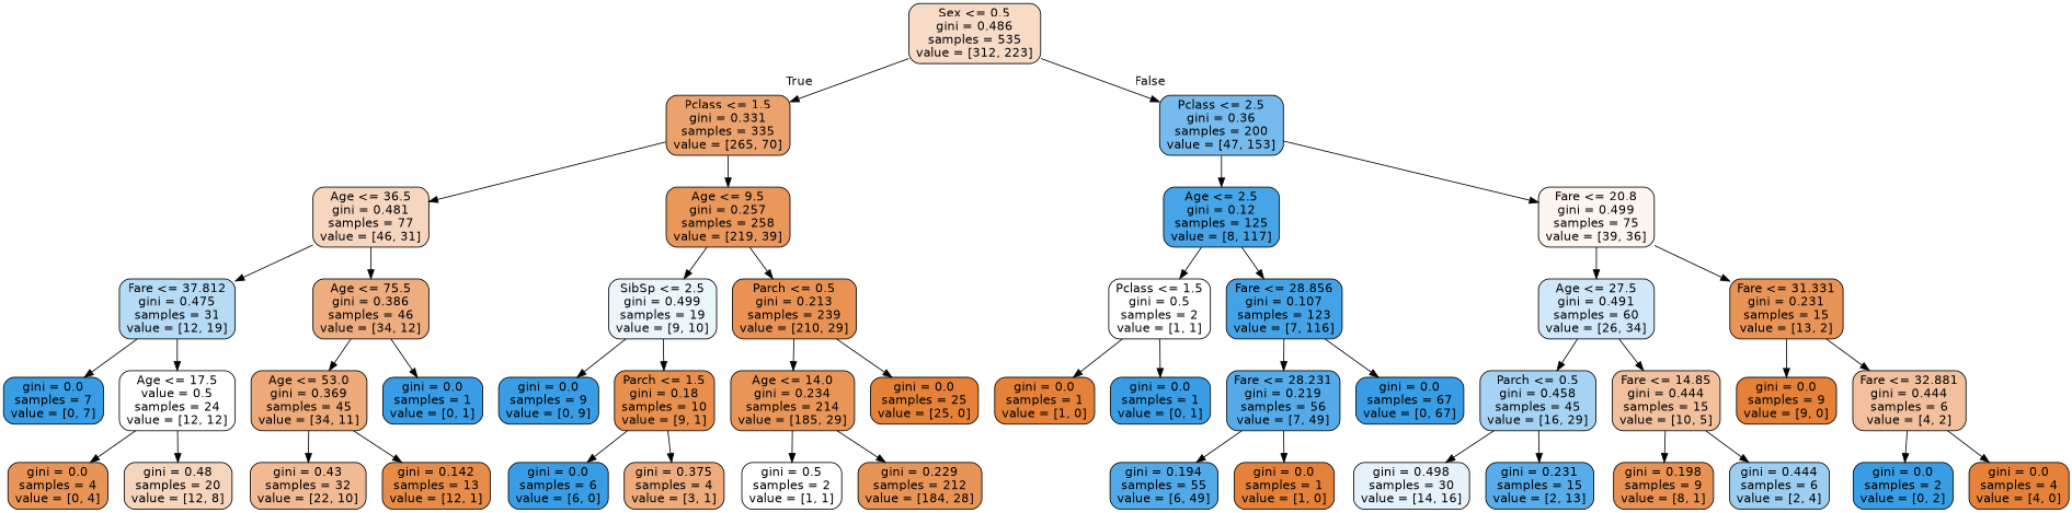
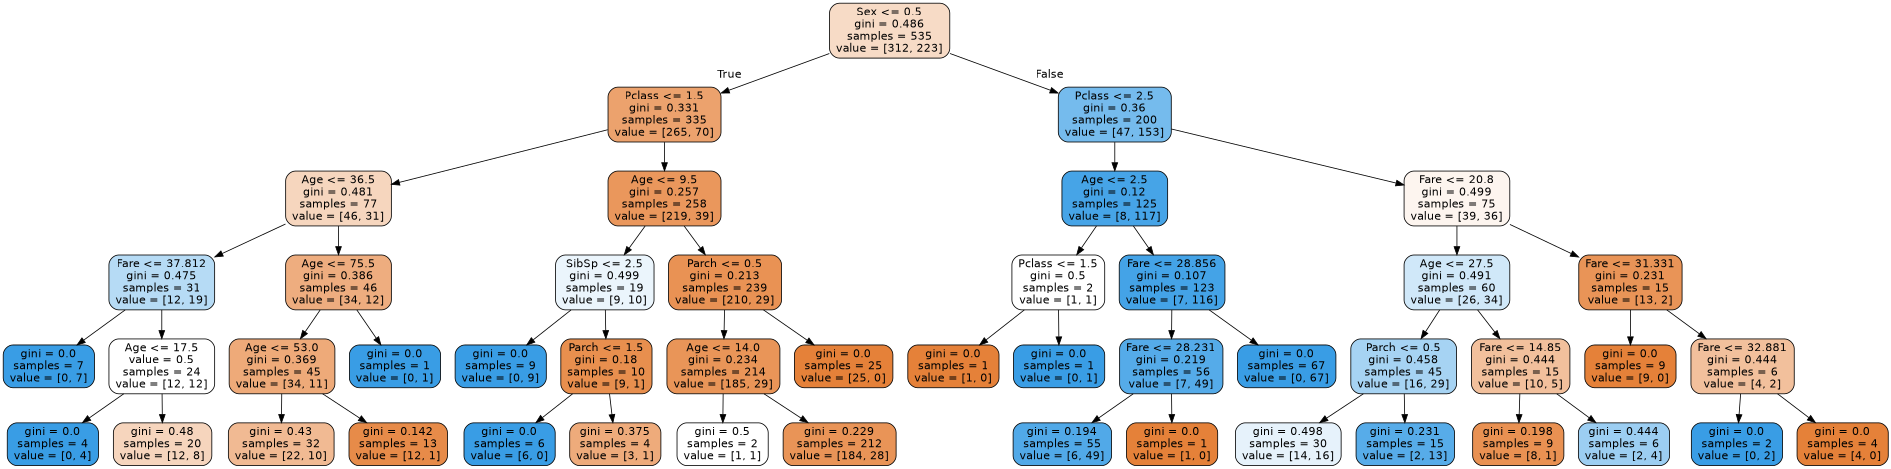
  digraph {
    node [color=black fillcolor="#399de5ff" fontname=helvetica shape=box style="filled, rounded"]
    edge [fontname=helvetica]
    n1 [fillcolor="#e5813949" label="Sex <= 0.5\ngini = 0.486\nsamples = 535\nvalue = [312, 223]"]
    n2 [fillcolor="#e58139bc" label="Pclass <= 1.5\ngini = 0.331\nsamples = 335\nvalue = [265, 70]"]
    n3 [fillcolor="#399de5b1" label="Pclass <= 2.5\ngini = 0.36\nsamples = 200\nvalue = [47, 153]"]
    n4 [fillcolor="#e5813953" label="Age <= 36.5\ngini = 0.481\nsamples = 77\nvalue = [46, 31]"]
    n5 [fillcolor="#e58139d2" label="Age <= 9.5\ngini = 0.257\nsamples = 258\nvalue = [219, 39]"]
    n6 [fillcolor="#399de5ee" label="Age <= 2.5\ngini = 0.12\nsamples = 125\nvalue = [8, 117]"]
    n7 [fillcolor="#e5813914" label="Fare <= 20.8\ngini = 0.499\nsamples = 75\nvalue = [39, 36]"]
    n8 [fillcolor="#399de55e" label="Fare <= 37.812\ngini = 0.475\nsamples = 31\nvalue = [12, 19]"]
    n9 [fillcolor="#e58139a5" label="Age <= 75.5\ngini = 0.386\nsamples = 46\nvalue = [34, 12]"]
    n10 [fillcolor="#399de519" label="SibSp <= 2.5\ngini = 0.499\nsamples = 19\nvalue = [9, 10]"]
    n11 [fillcolor="#e58139dc" label="Parch <= 0.5\ngini = 0.213\nsamples = 239\nvalue = [210, 29]"]
    n12 [label="gini = 0.0\nsamples = 7\nvalue = [0, 7]"]
    n13 [fillcolor="#e5813900" label="Age <= 17.5\nvalue = 0.5\nsamples = 24\nvalue = [12, 12]"]
    n14 [fillcolor="#e58139ac" label="Age <= 53.0\ngini = 0.369\nsamples = 45\nvalue = [34, 11]"]
    n15 [label="gini = 0.0\nsamples = 1\nvalue = [0, 1]"]
-   n16 [fillcolor="#e58139d8" label="gini = 0.0\nsamples = 4\nvalue = [0, 4]"]
+   n16 [label="gini = 0.0\nsamples = 4\nvalue = [0, 4]"]
    n17 [fillcolor="#e5813955" label="gini = 0.48\nsamples = 20\nvalue = [12, 8]"]
    n18 [fillcolor="#e581398b" label="gini = 0.43\nsamples = 32\nvalue = [22, 10]"]
    n19 [fillcolor="#e58139ea" label="gini = 0.142\nsamples = 13\nvalue = [12, 1]"]
    n20 [label="gini = 0.0\nsamples = 9\nvalue = [0, 9]"]
    n21 [fillcolor="#e58139e3" label="Parch <= 1.5\ngini = 0.18\nsamples = 10\nvalue = [9, 1]"]
    n22 [fillcolor="#e58139d7" label="Age <= 14.0\ngini = 0.234\nsamples = 214\nvalue = [185, 29]"]
    n23 [fillcolor="#e58139ff" label="gini = 0.0\nsamples = 25\nvalue = [25, 0]"]
    n24 [label="gini = 0.0\nsamples = 6\nvalue = [6, 0]"]
    n25 [fillcolor="#e58139aa" label="gini = 0.375\nsamples = 4\nvalue = [3, 1]"]
    n26 [fillcolor="#e5813900" label="gini = 0.5\nsamples = 2\nvalue = [1, 1]"]
    n27 [fillcolor="#e58139d8" label="gini = 0.229\nsamples = 212\nvalue = [184, 28]"]
    n28 [fillcolor="#e5813900" label="Pclass <= 1.5\ngini = 0.5\nsamples = 2\nvalue = [1, 1]"]
    n29 [fillcolor="#399de5f0" label="Fare <= 28.856\ngini = 0.107\nsamples = 123\nvalue = [7, 116]"]
    n30 [fillcolor="#399de53c" label="Age <= 27.5\ngini = 0.491\nsamples = 60\nvalue = [26, 34]"]
    n31 [fillcolor="#e58139d8" label="Fare <= 31.331\ngini = 0.231\nsamples = 15\nvalue = [13, 2]"]
    n32 [fillcolor="#e58139ff" label="gini = 0.0\nsamples = 1\nvalue = [1, 0]"]
    n33 [label="gini = 0.0\nsamples = 1\nvalue = [0, 1]"]
    n34 [fillcolor="#399de5db" label="Fare <= 28.231\ngini = 0.219\nsamples = 56\nvalue = [7, 49]"]
    n35 [label="gini = 0.0\nsamples = 67\nvalue = [0, 67]"]
    n36 [fillcolor="#399de5e0" label="gini = 0.194\nsamples = 55\nvalue = [6, 49]"]
    n37 [fillcolor="#e58139ff" label="gini = 0.0\nsamples = 1\nvalue = [1, 0]"]
    n38 [fillcolor="#399de572" label="Parch <= 0.5\ngini = 0.458\nsamples = 45\nvalue = [16, 29]"]
    n39 [fillcolor="#e581397f" label="Fare <= 14.85\ngini = 0.444\nsamples = 15\nvalue = [10, 5]"]
    n40 [fillcolor="#e58139ff" label="gini = 0.0\nsamples = 9\nvalue = [9, 0]"]
    n41 [fillcolor="#e581397f" label="Fare <= 32.881\ngini = 0.444\nsamples = 6\nvalue = [4, 2]"]
    n42 [fillcolor="#399de520" label="gini = 0.498\nsamples = 30\nvalue = [14, 16]"]
    n43 [fillcolor="#399de5d8" label="gini = 0.231\nsamples = 15\nvalue = [2, 13]"]
    n44 [fillcolor="#e58139df" label="gini = 0.198\nsamples = 9\nvalue = [8, 1]"]
    n45 [fillcolor="#399de57f" label="gini = 0.444\nsamples = 6\nvalue = [2, 4]"]
    n46 [label="gini = 0.0\nsamples = 2\nvalue = [0, 2]"]
    n47 [fillcolor="#e58139ff" label="gini = 0.0\nsamples = 4\nvalue = [4, 0]"]
    n1 -> n2 [headlabel=True labelangle=45 labeldistance=2.5]
    n1 -> n3 [headlabel=False labelangle=-45 labeldistance=2.5]
    n2 -> n4
    n2 -> n5
    n3 -> n6
    n3 -> n7
    n4 -> n8
    n4 -> n9
    n5 -> n10
    n5 -> n11
    n6 -> n28
    n6 -> n29
    n7 -> n30
    n7 -> n31
    n8 -> n12
    n8 -> n13
    n9 -> n14
    n9 -> n15
    n10 -> n20
    n10 -> n21
    n11 -> n22
    n11 -> n23
    n13 -> n16
    n13 -> n17
    n14 -> n18
    n14 -> n19
    n21 -> n24
    n21 -> n25
    n22 -> n26
    n22 -> n27
    n28 -> n32
    n28 -> n33
    n29 -> n34
    n29 -> n35
    n30 -> n38
    n30 -> n39
    n31 -> n40
    n31 -> n41
    n34 -> n36
    n34 -> n37
    n38 -> n42
    n38 -> n43
    n39 -> n44
    n39 -> n45
    n41 -> n46
    n41 -> n47
  }
